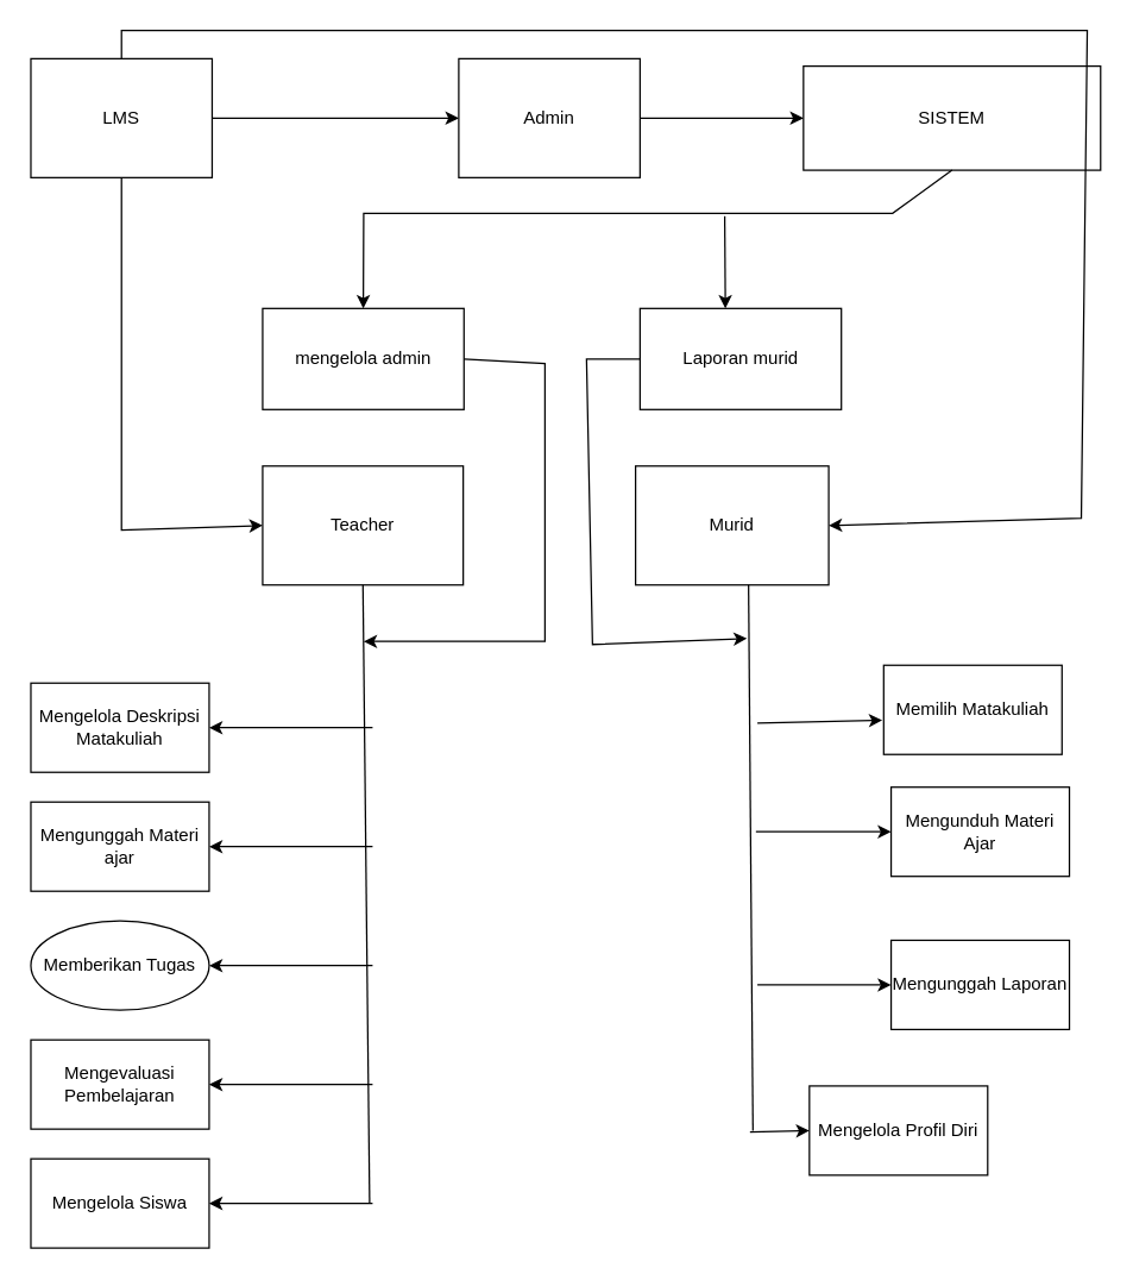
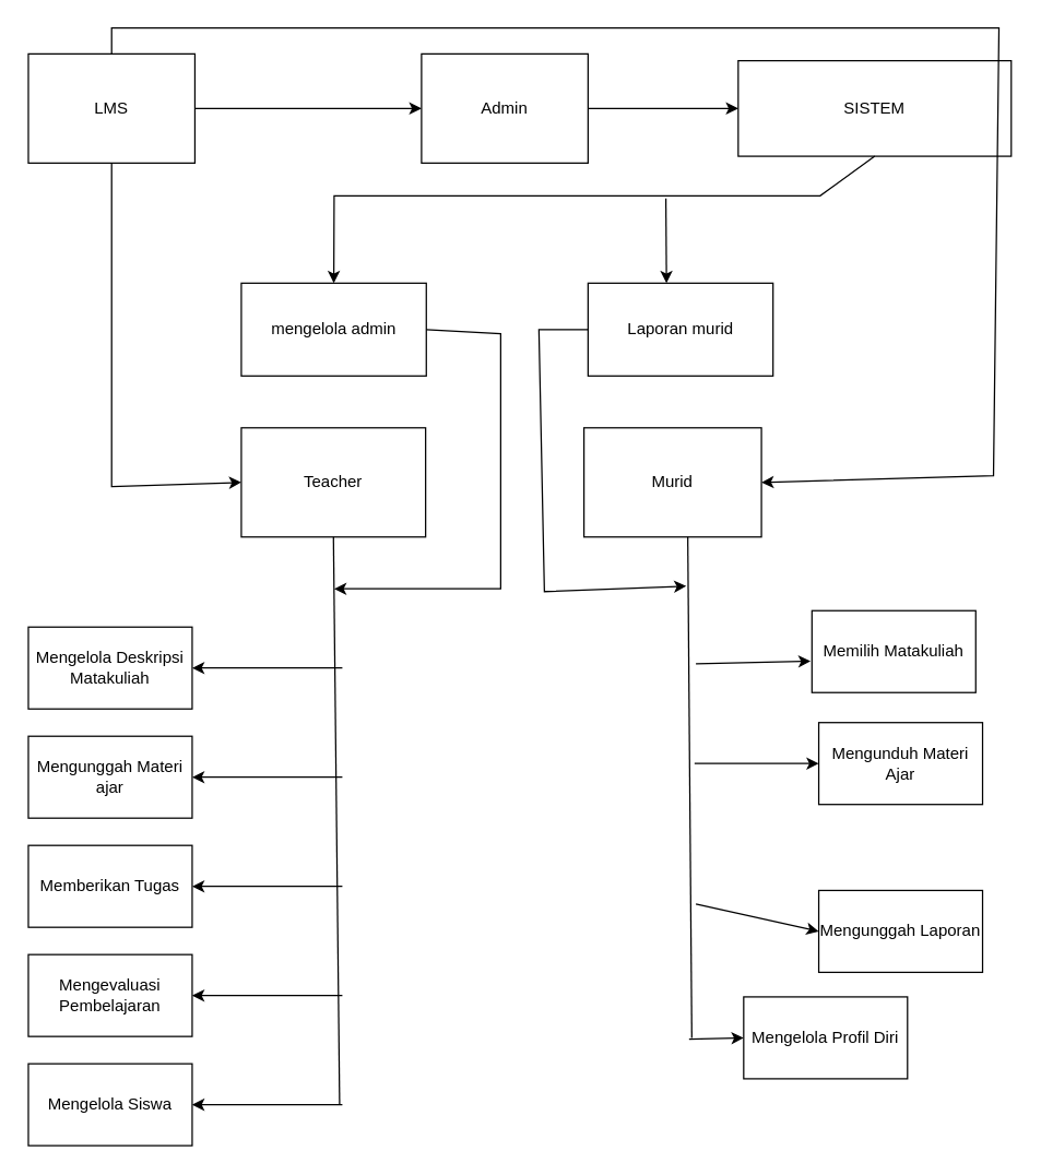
  <mxCell id="0" />
  <mxCell id="1" parent="0" />
  <mxCell id="2" value="" style="edgeStyle=orthogonalEdgeStyle;rounded=0;orthogonalLoop=1;jettySize=auto;html=1;" edge="1" parent="1" source="3" target="4"><mxGeometry relative="1" as="geometry" /></mxCell>
  <mxCell id="3" value="LMS" style="rounded=0;whiteSpace=wrap;html=1;" vertex="1" parent="1"><mxGeometry x="20" y="39" width="122" height="80" as="geometry" /></mxCell>
  <mxCell id="4" value="Admin" style="rounded=0;whiteSpace=wrap;html=1;" vertex="1" parent="1"><mxGeometry x="308" y="39" width="122" height="80" as="geometry" /></mxCell>
  <mxCell id="5" value="Teacher" style="rounded=0;whiteSpace=wrap;html=1;" vertex="1" parent="1"><mxGeometry x="176" y="313" width="135" height="80" as="geometry" /></mxCell>
  <mxCell id="6" value="Murid" style="rounded=0;whiteSpace=wrap;html=1;" vertex="1" parent="1"><mxGeometry x="427" y="313" width="130" height="80" as="geometry" /></mxCell>
  <mxCell id="7" value="" style="endArrow=none;html=1;rounded=0;entryX=0.5;entryY=1;entryDx=0;entryDy=0;" edge="1" parent="1" target="5"><mxGeometry width="50" height="50" relative="1" as="geometry"><mxPoint x="248" y="809" as="sourcePoint" /><mxPoint x="310" y="549" as="targetPoint" /></mxGeometry></mxCell>
  <mxCell id="8" value="" style="endArrow=classic;html=1;rounded=0;entryX=1;entryY=0.5;entryDx=0;entryDy=0;" edge="1" parent="1" target="9"><mxGeometry width="50" height="50" relative="1" as="geometry"><mxPoint x="250" y="489" as="sourcePoint" /><mxPoint x="160" y="499" as="targetPoint" /><Array as="points"><mxPoint x="200" y="489" /></Array></mxGeometry></mxCell>
  <mxCell id="9" value="Mengelola Deskripsi Matakuliah" style="rounded=0;whiteSpace=wrap;html=1;" vertex="1" parent="1"><mxGeometry x="20" y="459" width="120" height="60" as="geometry" /></mxCell>
  <mxCell id="10" value="Mengunggah Materi ajar" style="rounded=0;whiteSpace=wrap;html=1;" vertex="1" parent="1"><mxGeometry x="20" y="539" width="120" height="60" as="geometry" /></mxCell>
- <mxCell id="11" value="Memberikan Tugas" style="ellipse;whiteSpace=wrap;html=1;" vertex="1" parent="1"><mxGeometry x="20" y="619" width="120" height="60" as="geometry" /></mxCell>
+ <mxCell id="11" value="Memberikan Tugas" style="rounded=0;whiteSpace=wrap;html=1;" vertex="1" parent="1"><mxGeometry x="20" y="619" width="120" height="60" as="geometry" /></mxCell>
  <mxCell id="12" value="Mengevaluasi Pembelajaran" style="rounded=0;whiteSpace=wrap;html=1;" vertex="1" parent="1"><mxGeometry x="20" y="699" width="120" height="60" as="geometry" /></mxCell>
  <mxCell id="13" value="Mengelola Siswa" style="rounded=0;whiteSpace=wrap;html=1;" vertex="1" parent="1"><mxGeometry x="20" y="779" width="120" height="60" as="geometry" /></mxCell>
  <mxCell id="14" value="" style="endArrow=classic;html=1;rounded=0;entryX=1;entryY=0.5;entryDx=0;entryDy=0;" edge="1" parent="1" target="10"><mxGeometry width="50" height="50" relative="1" as="geometry"><mxPoint x="250" y="569" as="sourcePoint" /><mxPoint x="370" y="609" as="targetPoint" /></mxGeometry></mxCell>
  <mxCell id="15" value="" style="endArrow=classic;html=1;rounded=0;entryX=1;entryY=0.5;entryDx=0;entryDy=0;" edge="1" parent="1" target="11"><mxGeometry width="50" height="50" relative="1" as="geometry"><mxPoint x="250" y="649" as="sourcePoint" /><mxPoint x="450" y="629" as="targetPoint" /></mxGeometry></mxCell>
  <mxCell id="16" value="" style="endArrow=classic;html=1;rounded=0;entryX=1;entryY=0.5;entryDx=0;entryDy=0;" edge="1" parent="1" target="12"><mxGeometry width="50" height="50" relative="1" as="geometry"><mxPoint x="250" y="729" as="sourcePoint" /><mxPoint x="470" y="669" as="targetPoint" /></mxGeometry></mxCell>
  <mxCell id="17" value="" style="endArrow=classic;html=1;rounded=0;entryX=1;entryY=0.5;entryDx=0;entryDy=0;" edge="1" parent="1" target="13"><mxGeometry width="50" height="50" relative="1" as="geometry"><mxPoint x="250" y="809" as="sourcePoint" /><mxPoint x="400" y="629" as="targetPoint" /></mxGeometry></mxCell>
  <mxCell id="18" value="" style="endArrow=none;html=1;rounded=0;entryX=0.585;entryY=1;entryDx=0;entryDy=0;entryPerimeter=0;" edge="1" parent="1" target="6"><mxGeometry width="50" height="50" relative="1" as="geometry"><mxPoint x="506" y="760" as="sourcePoint" /><mxPoint x="507.5" y="449" as="targetPoint" /></mxGeometry></mxCell>
  <mxCell id="19" value="Memilih Matakuliah" style="rounded=0;whiteSpace=wrap;html=1;flipV=0;" vertex="1" parent="1"><mxGeometry x="594" y="447" width="120" height="60" as="geometry" /></mxCell>
  <mxCell id="20" value="Mengunduh Materi Ajar" style="rounded=0;whiteSpace=wrap;html=1;flipV=0;" vertex="1" parent="1"><mxGeometry x="599" y="529" width="120" height="60" as="geometry" /></mxCell>
- <mxCell id="21" value="Mengunggah Laporan" style="rounded=0;whiteSpace=wrap;html=1;flipV=0;" vertex="1" parent="1"><mxGeometry x="599" y="632" width="120" height="60" as="geometry" /></mxCell>
+ <mxCell id="21" value="Mengunggah Laporan" style="rounded=0;whiteSpace=wrap;html=1;flipV=0;" vertex="1" parent="1"><mxGeometry x="599" y="652" width="120" height="60" as="geometry" /></mxCell>
  <mxCell id="22" value="Mengelola Profil Diri" style="rounded=0;whiteSpace=wrap;html=1;flipV=0;" vertex="1" parent="1"><mxGeometry x="544" y="730" width="120" height="60" as="geometry" /></mxCell>
  <mxCell id="23" value="SISTEM" style="rounded=0;whiteSpace=wrap;html=1;" vertex="1" parent="1"><mxGeometry x="540" y="44" width="200" height="70" as="geometry" /></mxCell>
  <mxCell id="24" value="" style="endArrow=classic;html=1;rounded=0;exitX=1;exitY=0.5;exitDx=0;exitDy=0;entryX=0;entryY=0.5;entryDx=0;entryDy=0;" edge="1" parent="1" source="4" target="23"><mxGeometry width="50" height="50" relative="1" as="geometry"><mxPoint x="530" y="229" as="sourcePoint" /><mxPoint x="580" y="179" as="targetPoint" /></mxGeometry></mxCell>
  <mxCell id="25" value="" style="endArrow=classic;html=1;rounded=0;exitX=0.5;exitY=1;exitDx=0;exitDy=0;entryX=0.5;entryY=0;entryDx=0;entryDy=0;" edge="1" parent="1" source="23" target="26"><mxGeometry width="50" height="50" relative="1" as="geometry"><mxPoint x="620" y="224" as="sourcePoint" /><mxPoint x="365" y="182" as="targetPoint" /><Array as="points"><mxPoint x="600" y="143" /><mxPoint x="365" y="143" /><mxPoint x="244" y="143" /></Array></mxGeometry></mxCell>
  <mxCell id="26" value="mengelola admin" style="rounded=0;whiteSpace=wrap;html=1;" vertex="1" parent="1"><mxGeometry x="176" y="207" width="135.5" height="68" as="geometry" /></mxCell>
  <mxCell id="27" value="Laporan murid" style="rounded=0;whiteSpace=wrap;html=1;" vertex="1" parent="1"><mxGeometry x="430" y="207" width="135.5" height="68" as="geometry" /></mxCell>
  <mxCell id="28" value="" style="endArrow=classic;html=1;rounded=0;entryX=0.424;entryY=0;entryDx=0;entryDy=0;entryPerimeter=0;" edge="1" parent="1" target="27"><mxGeometry width="50" height="50" relative="1" as="geometry"><mxPoint x="487" y="145" as="sourcePoint" /><mxPoint x="683" y="171" as="targetPoint" /></mxGeometry></mxCell>
  <mxCell id="29" value="" style="endArrow=classic;html=1;rounded=0;entryX=-0.008;entryY=0.617;entryDx=0;entryDy=0;entryPerimeter=0;" edge="1" parent="1" target="19"><mxGeometry width="50" height="50" relative="1" as="geometry"><mxPoint x="509" y="486" as="sourcePoint" /><mxPoint x="609" y="484" as="targetPoint" /></mxGeometry></mxCell>
  <mxCell id="30" value="" style="endArrow=classic;html=1;rounded=0;entryX=0;entryY=0.5;entryDx=0;entryDy=0;" edge="1" parent="1" target="20"><mxGeometry width="50" height="50" relative="1" as="geometry"><mxPoint x="508" y="559" as="sourcePoint" /><mxPoint x="569" y="632" as="targetPoint" /></mxGeometry></mxCell>
  <mxCell id="31" value="" style="endArrow=classic;html=1;rounded=0;entryX=0;entryY=0.5;entryDx=0;entryDy=0;" edge="1" parent="1" target="21"><mxGeometry width="50" height="50" relative="1" as="geometry"><mxPoint x="509" y="662" as="sourcePoint" /><mxPoint x="476" y="783" as="targetPoint" /></mxGeometry></mxCell>
  <mxCell id="32" value="" style="endArrow=classic;html=1;rounded=0;entryX=0;entryY=0.5;entryDx=0;entryDy=0;" edge="1" parent="1" target="22"><mxGeometry width="50" height="50" relative="1" as="geometry"><mxPoint x="504" y="761" as="sourcePoint" /><mxPoint x="560" y="827" as="targetPoint" /></mxGeometry></mxCell>
  <mxCell id="33" value="" style="endArrow=classic;html=1;rounded=0;exitX=0;exitY=0.5;exitDx=0;exitDy=0;" edge="1" parent="1" source="27"><mxGeometry width="50" height="50" relative="1" as="geometry"><mxPoint x="672" y="312" as="sourcePoint" /><mxPoint x="502" y="429" as="targetPoint" /><Array as="points"><mxPoint x="394" y="241" /><mxPoint x="398" y="433" /></Array></mxGeometry></mxCell>
  <mxCell id="34" value="" style="endArrow=classic;html=1;rounded=0;exitX=1;exitY=0.5;exitDx=0;exitDy=0;" edge="1" parent="1" source="26"><mxGeometry width="50" height="50" relative="1" as="geometry"><mxPoint x="317" y="515" as="sourcePoint" /><mxPoint x="244" y="431" as="targetPoint" /><Array as="points"><mxPoint x="366" y="244" /><mxPoint x="366" y="431" /></Array></mxGeometry></mxCell>
  <mxCell id="35" value="" style="endArrow=classic;html=1;rounded=0;entryX=0;entryY=0.5;entryDx=0;entryDy=0;" edge="1" parent="1" source="3" target="5"><mxGeometry width="50" height="50" relative="1" as="geometry"><mxPoint x="73" y="278" as="sourcePoint" /><mxPoint x="123" y="228" as="targetPoint" /><Array as="points"><mxPoint x="81" y="356" /></Array></mxGeometry></mxCell>
  <mxCell id="36" value="" style="endArrow=classic;html=1;rounded=0;exitX=0.5;exitY=0;exitDx=0;exitDy=0;entryX=1;entryY=0.5;entryDx=0;entryDy=0;" edge="1" parent="1" source="3" target="6"><mxGeometry width="50" height="50" relative="1" as="geometry"><mxPoint x="679" y="203" as="sourcePoint" /><mxPoint x="735" y="163" as="targetPoint" /><Array as="points"><mxPoint x="81" y="20" /><mxPoint x="731" y="20" /><mxPoint x="727" y="348" /></Array></mxGeometry></mxCell>
